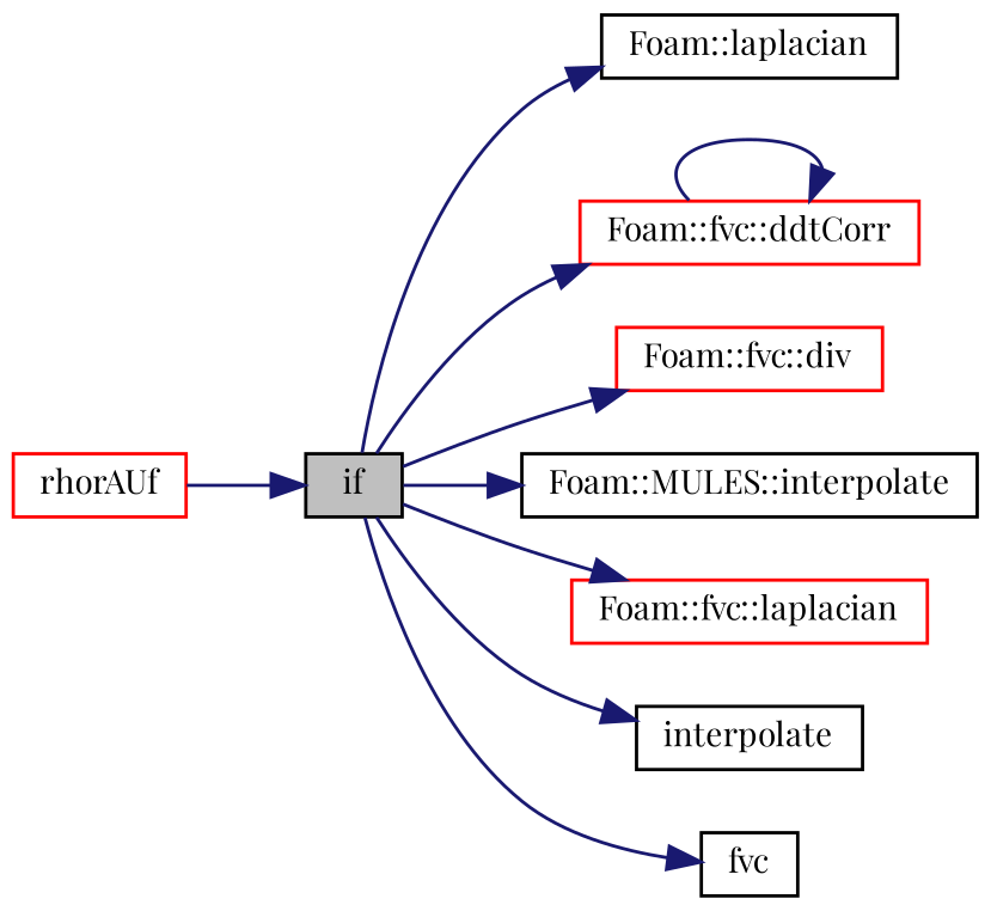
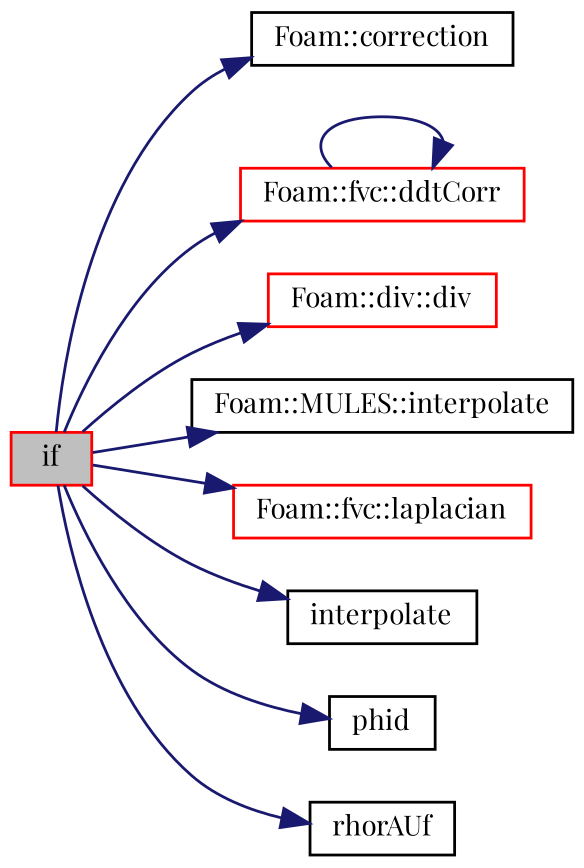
  digraph {
    fontname="Playfair Display"
    rankdir=LR
    node [color=black fontname="Playfair Display" fontsize=10 shape=record]
    edge [color=midnightblue fontname="Playfair Display" fontsize=10 labelfontname=FreeSans labelfontsize=10 style=solid]
-   n1 [fillcolor=grey75 fontcolor=black height=0.2 label=if style=filled width=0.4]
-   n2 [height=0.2 label="Foam::laplacian" width=0.4]
+   n1 [color=red fillcolor=grey75 fontcolor=black height=0.2 label=if style=filled width=0.4]
+   n2 [height=0.2 label="Foam::correction" width=0.4]
    n3 [color=red height=0.2 label="Foam::fvc::ddtCorr" width=0.4]
-   n4 [color=red height=0.2 label="Foam::fvc::div" width=0.4]
+   n4 [color=red height=0.2 label="Foam::div::div" width=0.4]
    n5 [height=0.2 label="Foam::MULES::interpolate" width=0.4]
    n6 [color=red height=0.2 label="Foam::fvc::laplacian" width=0.4]
    n7 [height=0.2 label=interpolate width=0.4]
-   n8 [height=0.2 label=fvc width=0.4]
-   n9 [color=red height=0.2 label=rhorAUf width=0.4]
+   n8 [height=0.2 label=phid width=0.4]
+   n9 [height=0.2 label=rhorAUf width=0.4]
    n1 -> n2
    n1 -> n3
    n1 -> n4
    n1 -> n5
    n1 -> n6
    n1 -> n7
    n1 -> n8
-   n9 -> n1
+   n1 -> n9
    n3 -> n3
  }
